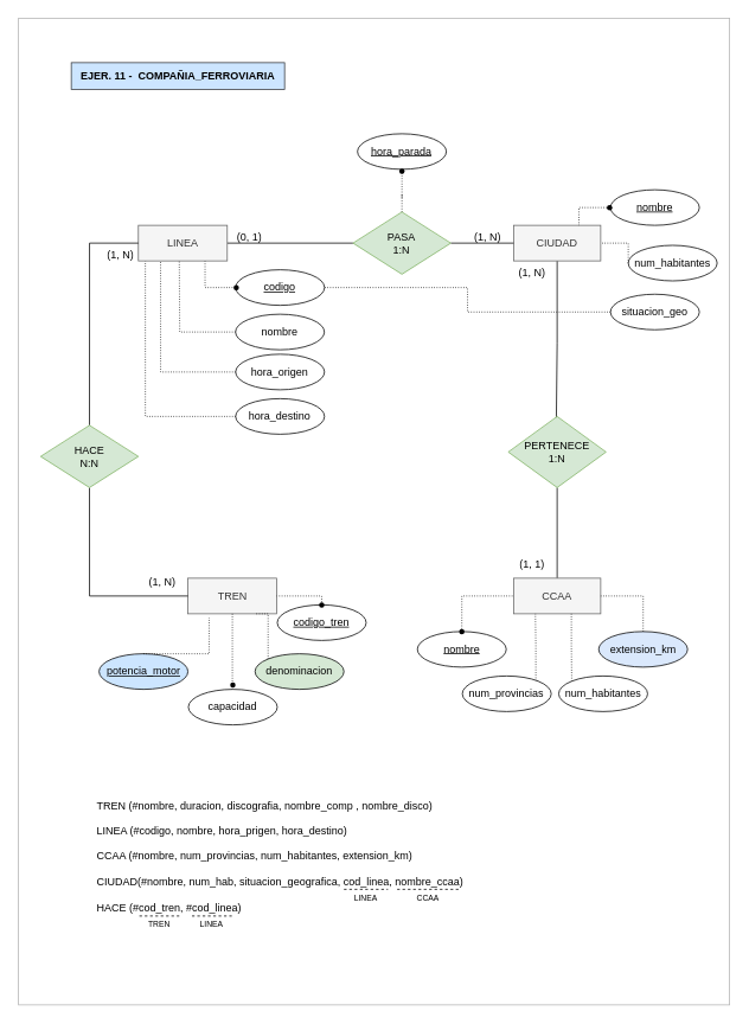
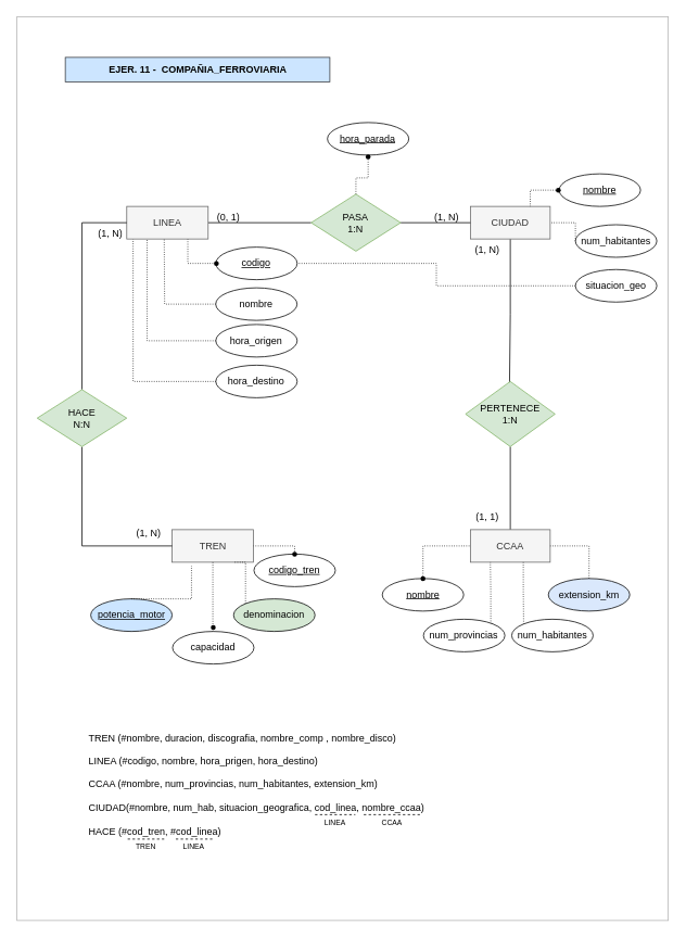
  <mxCell id="0" />
  <mxCell id="1" parent="0" />
  <mxCell id="2" value="" style="rounded=0;whiteSpace=wrap;html=1;fillColor=none;strokeColor=#B3B3B3;" parent="1" vertex="1"><mxGeometry x="20" y="20" width="800" height="1110" as="geometry" /></mxCell>
  <mxCell id="3" value="TREN" style="whiteSpace=wrap;html=1;align=center;fillColor=#f5f5f5;fontColor=#333333;strokeColor=#666666;" parent="1" vertex="1"><mxGeometry x="210.63" y="650" width="100" height="40" as="geometry" /></mxCell>
  <mxCell id="4" value="" style="edgeStyle=orthogonalEdgeStyle;rounded=0;orthogonalLoop=1;jettySize=auto;html=1;endArrow=none;endFill=0;" parent="1" source="5" edge="1"><mxGeometry relative="1" as="geometry"><mxPoint x="625" y="478" as="targetPoint" /></mxGeometry></mxCell>
  <mxCell id="5" value="CIUDAD" style="whiteSpace=wrap;html=1;align=center;fillColor=#f5f5f5;fontColor=#333333;strokeColor=#666666;" parent="1" vertex="1"><mxGeometry x="577" y="253" width="98" height="40" as="geometry" /></mxCell>
  <mxCell id="6" style="edgeStyle=orthogonalEdgeStyle;rounded=0;orthogonalLoop=1;jettySize=auto;html=1;exitX=1;exitY=0.5;exitDx=0;exitDy=0;entryX=0;entryY=0.5;entryDx=0;entryDy=0;endArrow=none;endFill=0;" parent="1" source="8" target="12" edge="1"><mxGeometry relative="1" as="geometry" /></mxCell>
  <mxCell id="7" style="edgeStyle=orthogonalEdgeStyle;rounded=0;orthogonalLoop=1;jettySize=auto;html=1;exitX=0.75;exitY=1;exitDx=0;exitDy=0;fontFamily=Helvetica;fontSize=14;fontColor=default;startSize=0;entryX=0;entryY=0.5;entryDx=0;entryDy=0;endArrow=none;endFill=0;dashed=1;dashPattern=1 2;" parent="1" source="8" target="37" edge="1"><mxGeometry relative="1" as="geometry"><mxPoint x="229.667" y="323" as="targetPoint" /></mxGeometry></mxCell>
  <mxCell id="8" value="LINEA" style="whiteSpace=wrap;html=1;align=center;fillColor=#f5f5f5;fontColor=#333333;strokeColor=#666666;" parent="1" vertex="1"><mxGeometry x="154.87" y="253" width="100" height="40" as="geometry" /></mxCell>
  <mxCell id="9" style="edgeStyle=orthogonalEdgeStyle;rounded=0;orthogonalLoop=1;jettySize=auto;html=1;exitX=0.5;exitY=0;exitDx=0;exitDy=0;entryX=0.5;entryY=0;entryDx=0;entryDy=0;" parent="1" edge="1"><mxGeometry relative="1" as="geometry"><mxPoint x="61" y="578" as="sourcePoint" /><mxPoint x="61" y="578" as="targetPoint" /></mxGeometry></mxCell>
  <mxCell id="10" style="edgeStyle=orthogonalEdgeStyle;rounded=0;orthogonalLoop=1;jettySize=auto;html=1;exitX=1;exitY=0.5;exitDx=0;exitDy=0;entryX=0;entryY=0.5;entryDx=0;entryDy=0;endArrow=none;endFill=0;" parent="1" source="12" target="5" edge="1"><mxGeometry relative="1" as="geometry" /></mxCell>
  <mxCell id="11" style="edgeStyle=orthogonalEdgeStyle;rounded=0;orthogonalLoop=1;jettySize=auto;html=1;exitX=0.5;exitY=0;exitDx=0;exitDy=0;dashed=1;dashPattern=1 2;endArrow=none;endFill=0;" parent="1" source="12" target="61" edge="1"><mxGeometry relative="1" as="geometry" /></mxCell>
- <mxCell id="12" value="&lt;font style=&quot;font-size: 12px;&quot;&gt;PASA&lt;br&gt;1:N&lt;/font&gt;" style="shape=rhombus;perimeter=rhombusPerimeter;whiteSpace=wrap;html=1;align=center;verticalAlign=middle;fillColor=#d5e8d4;strokeColor=#82b366;" parent="1" vertex="1"><mxGeometry x="396.37" y="238" width="110" height="70" as="geometry" /></mxCell>
+ <mxCell id="12" value="&lt;font style=&quot;font-size: 12px;&quot;&gt;PASA&lt;br&gt;1:N&lt;/font&gt;" style="shape=rhombus;perimeter=rhombusPerimeter;whiteSpace=wrap;html=1;align=center;verticalAlign=middle;fillColor=#d5e8d4;strokeColor=#82b366;" parent="1" vertex="1"><mxGeometry x="381.37" y="238" width="110" height="70" as="geometry" /></mxCell>
  <mxCell id="13" style="rounded=0;orthogonalLoop=1;jettySize=auto;html=1;exitX=0;exitY=0.5;exitDx=0;exitDy=0;strokeColor=none;endArrow=none;endFill=0;shadow=1;" parent="1" edge="1"><mxGeometry relative="1" as="geometry"><mxPoint x="206.13" y="675" as="targetPoint" /><mxPoint x="186.13" y="660" as="sourcePoint" /></mxGeometry></mxCell>
  <mxCell id="14" value="(0, 1)" style="text;strokeColor=none;fillColor=none;spacingLeft=4;spacingRight=4;overflow=hidden;rotatable=0;points=[[0,0.5],[1,0.5]];portConstraint=eastwest;fontSize=12;whiteSpace=wrap;html=1;" parent="1" vertex="1"><mxGeometry x="260" y="253" width="50" height="20" as="geometry" /></mxCell>
  <mxCell id="15" value="(1, N)" style="text;strokeColor=none;fillColor=none;spacingLeft=4;spacingRight=4;overflow=hidden;rotatable=0;points=[[0,0.5],[1,0.5]];portConstraint=eastwest;fontSize=12;whiteSpace=wrap;html=1;" parent="1" vertex="1"><mxGeometry x="527" y="253" width="50" height="30" as="geometry" /></mxCell>
- <mxCell id="16" value="EJER. 11 -&amp;nbsp; COMPAÑIA_FERROVIARIA" style="text;html=1;align=center;verticalAlign=middle;resizable=0;points=[];autosize=1;strokeColor=#36393d;fillColor=#cce5ff;fontStyle=1;fontSize=12;" parent="1" vertex="1"><mxGeometry x="79.37" y="70" width="240" height="30" as="geometry" /></mxCell>
+ <mxCell id="16" value="EJER. 11 -&amp;nbsp; COMPAÑIA_FERROVIARIA" style="text;html=1;align=center;verticalAlign=middle;resizable=0;points=[];autosize=1;strokeColor=#36393d;fillColor=#cce5ff;fontStyle=1;fontSize=12;" parent="1" vertex="1"><mxGeometry x="79.37" y="70" width="325" height="30" as="geometry" /></mxCell>
  <mxCell id="17" style="edgeStyle=orthogonalEdgeStyle;rounded=0;orthogonalLoop=1;jettySize=auto;html=1;exitX=0;exitY=0.5;exitDx=0;exitDy=0;entryX=1;entryY=0.5;entryDx=0;entryDy=0;endArrow=none;endFill=0;startArrow=none;startFill=0;strokeColor=none;" parent="1" edge="1"><mxGeometry relative="1" as="geometry"><mxPoint x="87" y="288" as="sourcePoint" /><mxPoint x="137" y="288" as="targetPoint" /></mxGeometry></mxCell>
  <mxCell id="18" style="edgeStyle=orthogonalEdgeStyle;rounded=0;orthogonalLoop=1;jettySize=auto;html=1;exitX=0;exitY=0.5;exitDx=0;exitDy=0;entryX=1;entryY=0.5;entryDx=0;entryDy=0;dashed=1;dashPattern=1 2;endArrow=none;endFill=0;" parent="1" source="19" target="5" edge="1"><mxGeometry relative="1" as="geometry"><Array as="points"><mxPoint x="706" y="273" /></Array></mxGeometry></mxCell>
  <mxCell id="19" value="num_habitantes" style="ellipse;whiteSpace=wrap;html=1;align=center;" parent="1" vertex="1"><mxGeometry x="706" y="275.5" width="100" height="40" as="geometry" /></mxCell>
  <mxCell id="20" style="edgeStyle=orthogonalEdgeStyle;rounded=0;orthogonalLoop=1;jettySize=auto;html=1;exitDx=0;exitDy=0;entryX=0.75;entryY=0;entryDx=0;entryDy=0;dashed=1;dashPattern=1 2;endArrow=none;endFill=0;" parent="1" source="48" target="5" edge="1"><mxGeometry relative="1" as="geometry" /></mxCell>
  <mxCell id="21" value="nombre" style="ellipse;whiteSpace=wrap;html=1;align=center;fontStyle=4;" parent="1" vertex="1"><mxGeometry x="686" y="213" width="100" height="40" as="geometry" /></mxCell>
  <mxCell id="22" style="edgeStyle=orthogonalEdgeStyle;rounded=0;orthogonalLoop=1;jettySize=auto;html=1;exitX=0;exitY=0.5;exitDx=0;exitDy=0;entryX=0.5;entryY=1;entryDx=0;entryDy=0;dashed=1;dashPattern=1 2;endArrow=none;endFill=0;" parent="1" source="23" edge="1"><mxGeometry relative="1" as="geometry"><mxPoint x="200.87" y="293" as="targetPoint" /></mxGeometry></mxCell>
  <mxCell id="23" value="nombre" style="ellipse;whiteSpace=wrap;html=1;align=center;" parent="1" vertex="1"><mxGeometry x="264.13" y="353" width="100" height="40" as="geometry" /></mxCell>
  <mxCell id="24" style="edgeStyle=orthogonalEdgeStyle;rounded=0;orthogonalLoop=1;jettySize=auto;html=1;exitX=0.5;exitY=0;exitDx=0;exitDy=0;endArrow=none;endFill=0;entryX=0;entryY=0.5;entryDx=0;entryDy=0;" parent="1" source="26" target="8" edge="1"><mxGeometry relative="1" as="geometry"><mxPoint x="620" y="233" as="targetPoint" /></mxGeometry></mxCell>
  <mxCell id="25" style="edgeStyle=orthogonalEdgeStyle;rounded=0;orthogonalLoop=1;jettySize=auto;html=1;exitX=0.5;exitY=1;exitDx=0;exitDy=0;entryX=0;entryY=0.5;entryDx=0;entryDy=0;endArrow=none;endFill=0;" parent="1" source="26" target="3" edge="1"><mxGeometry relative="1" as="geometry" /></mxCell>
  <mxCell id="26" value="HACE&lt;br&gt;N:N" style="rhombus;whiteSpace=wrap;html=1;fillColor=#d5e8d4;strokeColor=#82b366;" parent="1" vertex="1"><mxGeometry x="44.87" y="478" width="110" height="70" as="geometry" /></mxCell>
  <mxCell id="27" style="edgeStyle=orthogonalEdgeStyle;rounded=0;orthogonalLoop=1;jettySize=auto;html=1;exitDx=0;exitDy=0;entryX=0.5;entryY=0;entryDx=0;entryDy=0;endArrow=none;endFill=0;dashed=1;dashPattern=1 2;" parent="1" edge="1"><mxGeometry relative="1" as="geometry"><mxPoint x="165.63" y="720" as="sourcePoint" /><mxPoint x="165.63" y="720" as="targetPoint" /></mxGeometry></mxCell>
  <mxCell id="28" style="edgeStyle=orthogonalEdgeStyle;rounded=0;orthogonalLoop=1;jettySize=auto;html=1;exitX=0;exitY=0;exitDx=0;exitDy=0;entryX=0.75;entryY=1;entryDx=0;entryDy=0;dashed=1;dashPattern=1 2;endArrow=none;endFill=0;" parent="1" source="29" target="3" edge="1"><mxGeometry relative="1" as="geometry"><Array as="points"><mxPoint x="300.63" y="690" /></Array></mxGeometry></mxCell>
  <mxCell id="29" value="denominacion" style="ellipse;whiteSpace=wrap;html=1;align=center;fillColor=#d5e8d4;" parent="1" vertex="1"><mxGeometry x="286.13" y="735" width="100" height="40" as="geometry" /></mxCell>
  <mxCell id="30" style="edgeStyle=orthogonalEdgeStyle;rounded=0;orthogonalLoop=1;jettySize=auto;html=1;exitX=0.5;exitY=0;exitDx=0;exitDy=0;entryX=0.5;entryY=1;entryDx=0;entryDy=0;dashed=1;dashPattern=1 2;endArrow=none;endFill=0;" parent="1" source="31" target="3" edge="1"><mxGeometry relative="1" as="geometry"><Array as="points"><mxPoint x="260.63" y="690" /></Array></mxGeometry></mxCell>
  <mxCell id="31" value="capacidad" style="ellipse;whiteSpace=wrap;html=1;align=center;fontStyle=0" parent="1" vertex="1"><mxGeometry x="211.13" y="775" width="100" height="40" as="geometry" /></mxCell>
  <mxCell id="32" style="edgeStyle=orthogonalEdgeStyle;rounded=0;orthogonalLoop=1;jettySize=auto;html=1;exitDx=0;exitDy=0;entryX=1;entryY=0.5;entryDx=0;entryDy=0;dashed=1;dashPattern=1 2;endArrow=none;endFill=0;" parent="1" source="36" target="3" edge="1"><mxGeometry relative="1" as="geometry"><Array as="points"><mxPoint x="360.63" y="670" /></Array></mxGeometry></mxCell>
  <mxCell id="33" value="codigo_tren" style="ellipse;whiteSpace=wrap;html=1;align=center;fontStyle=4" parent="1" vertex="1"><mxGeometry x="311.13" y="680" width="100" height="40" as="geometry" /></mxCell>
  <mxCell id="34" value="(1, N)" style="text;strokeColor=none;fillColor=none;spacingLeft=4;spacingRight=4;overflow=hidden;rotatable=0;points=[[0,0.5],[1,0.5]];portConstraint=eastwest;fontSize=12;whiteSpace=wrap;html=1;" parent="1" vertex="1"><mxGeometry x="161.13" y="640" width="50" height="30" as="geometry" /></mxCell>
  <mxCell id="35" value="" style="edgeStyle=orthogonalEdgeStyle;rounded=0;orthogonalLoop=1;jettySize=auto;html=1;exitX=0.5;exitY=0;exitDx=0;exitDy=0;entryDx=0;entryDy=0;dashed=1;dashPattern=1 2;endArrow=none;endFill=0;" parent="1" source="33" target="36" edge="1"><mxGeometry relative="1" as="geometry"><mxPoint x="361.13" y="680" as="sourcePoint" /><mxPoint x="316.13" y="630" as="targetPoint" /></mxGeometry></mxCell>
  <mxCell id="36" value="" style="shape=waypoint;sketch=0;fillStyle=solid;size=6;pointerEvents=1;points=[];fillColor=none;resizable=0;rotatable=0;perimeter=centerPerimeter;snapToPoint=1;" parent="1" vertex="1"><mxGeometry x="351.13" y="670" width="20" height="20" as="geometry" /></mxCell>
  <mxCell id="37" value="codigo" style="ellipse;whiteSpace=wrap;html=1;align=center;fontStyle=4;" parent="1" vertex="1"><mxGeometry x="264.25" y="303" width="100" height="40" as="geometry" /></mxCell>
  <mxCell id="38" value="(1, N)" style="text;strokeColor=none;fillColor=none;spacingLeft=4;spacingRight=4;overflow=hidden;rotatable=0;points=[[0,0.5],[1,0.5]];portConstraint=eastwest;fontSize=12;whiteSpace=wrap;html=1;" parent="1" vertex="1"><mxGeometry x="113.5" y="273" width="50" height="20" as="geometry" /></mxCell>
  <mxCell id="39" value="" style="shape=waypoint;sketch=0;fillStyle=solid;size=6;pointerEvents=1;points=[];fillColor=none;resizable=0;rotatable=0;perimeter=centerPerimeter;snapToPoint=1;" parent="1" vertex="1"><mxGeometry x="255" y="313" width="20" height="20" as="geometry" /></mxCell>
  <mxCell id="40" value="" style="shape=waypoint;sketch=0;fillStyle=solid;size=6;pointerEvents=1;points=[];fillColor=none;resizable=0;rotatable=0;perimeter=centerPerimeter;snapToPoint=1;" parent="1" vertex="1"><mxGeometry x="251.13" y="760" width="20" height="20" as="geometry" /></mxCell>
  <mxCell id="41" style="edgeStyle=orthogonalEdgeStyle;rounded=0;orthogonalLoop=1;jettySize=auto;html=1;exitX=0.5;exitY=0;exitDx=0;exitDy=0;entryX=0.5;entryY=1;entryDx=0;entryDy=0;endArrow=none;endFill=0;" parent="1" source="42" target="43" edge="1"><mxGeometry relative="1" as="geometry" /></mxCell>
  <mxCell id="42" value="CCAA" style="whiteSpace=wrap;html=1;align=center;fillColor=#f5f5f5;fontColor=#333333;strokeColor=#666666;" parent="1" vertex="1"><mxGeometry x="577" y="650" width="98" height="40" as="geometry" /></mxCell>
  <mxCell id="43" value="PERTENECE&lt;br&gt;1:N" style="shape=rhombus;perimeter=rhombusPerimeter;whiteSpace=wrap;html=1;align=center;fillColor=#d5e8d4;strokeColor=#82b366;" parent="1" vertex="1"><mxGeometry x="571" y="468" width="110" height="80" as="geometry" /></mxCell>
  <mxCell id="44" value="(1, 1)" style="text;strokeColor=none;fillColor=none;spacingLeft=4;spacingRight=4;overflow=hidden;rotatable=0;points=[[0,0.5],[1,0.5]];portConstraint=eastwest;fontSize=12;whiteSpace=wrap;html=1;" parent="1" vertex="1"><mxGeometry x="577.76" y="620" width="50" height="30" as="geometry" /></mxCell>
  <mxCell id="45" style="edgeStyle=orthogonalEdgeStyle;rounded=0;orthogonalLoop=1;jettySize=auto;html=1;exitX=0;exitY=0.5;exitDx=0;exitDy=0;dashed=1;dashPattern=1 2;endArrow=none;endFill=0;" parent="1" source="46" target="37" edge="1"><mxGeometry relative="1" as="geometry" /></mxCell>
- <mxCell id="46" value="situacion_geo" style="ellipse;whiteSpace=wrap;html=1;align=center;" parent="1" vertex="1"><mxGeometry x="686" y="330.5" width="100" height="40" as="geometry" /></mxCell>
+ <mxCell id="46" value="situacion_geo" style="ellipse;whiteSpace=wrap;html=1;align=center;" parent="1" vertex="1"><mxGeometry x="706" y="330.5" width="100" height="40" as="geometry" /></mxCell>
  <mxCell id="47" value="" style="edgeStyle=orthogonalEdgeStyle;rounded=0;orthogonalLoop=1;jettySize=auto;html=1;exitX=0;exitY=0.5;exitDx=0;exitDy=0;entryDx=0;entryDy=0;dashed=1;dashPattern=1 2;endArrow=none;endFill=0;" parent="1" source="21" target="48" edge="1"><mxGeometry relative="1" as="geometry"><mxPoint x="686" y="233" as="sourcePoint" /><mxPoint x="651" y="253" as="targetPoint" /></mxGeometry></mxCell>
  <mxCell id="48" value="" style="shape=waypoint;sketch=0;fillStyle=solid;size=6;pointerEvents=1;points=[];fillColor=none;resizable=0;rotatable=0;perimeter=centerPerimeter;snapToPoint=1;" parent="1" vertex="1"><mxGeometry x="675" y="223" width="20" height="20" as="geometry" /></mxCell>
  <mxCell id="49" value="(1, N)" style="text;strokeColor=none;fillColor=none;spacingLeft=4;spacingRight=4;overflow=hidden;rotatable=0;points=[[0,0.5],[1,0.5]];portConstraint=eastwest;fontSize=12;whiteSpace=wrap;html=1;" parent="1" vertex="1"><mxGeometry x="577" y="293" width="50" height="30" as="geometry" /></mxCell>
  <mxCell id="50" style="edgeStyle=orthogonalEdgeStyle;rounded=0;orthogonalLoop=1;jettySize=auto;html=1;exitX=0.5;exitY=0;exitDx=0;exitDy=0;entryX=0;entryY=0.5;entryDx=0;entryDy=0;dashed=1;dashPattern=1 2;endArrow=none;endFill=0;" parent="1" source="51" target="42" edge="1"><mxGeometry relative="1" as="geometry" /></mxCell>
  <mxCell id="51" value="nombre" style="ellipse;whiteSpace=wrap;html=1;align=center;fontStyle=4;" parent="1" vertex="1"><mxGeometry x="468.76" y="710" width="100" height="40" as="geometry" /></mxCell>
  <mxCell id="52" value="" style="shape=waypoint;sketch=0;fillStyle=solid;size=6;pointerEvents=1;points=[];fillColor=none;resizable=0;rotatable=0;perimeter=centerPerimeter;snapToPoint=1;" parent="1" vertex="1"><mxGeometry x="508.76" y="700" width="20" height="20" as="geometry" /></mxCell>
  <mxCell id="53" style="edgeStyle=orthogonalEdgeStyle;rounded=0;orthogonalLoop=1;jettySize=auto;html=1;exitX=1;exitY=0;exitDx=0;exitDy=0;entryX=0.25;entryY=1;entryDx=0;entryDy=0;dashed=1;dashPattern=1 2;endArrow=none;endFill=0;" parent="1" source="54" target="42" edge="1"><mxGeometry relative="1" as="geometry"><Array as="points"><mxPoint x="602" y="766" /><mxPoint x="602" y="725" /></Array></mxGeometry></mxCell>
  <mxCell id="54" value="num_provincias" style="ellipse;whiteSpace=wrap;html=1;align=center;" parent="1" vertex="1"><mxGeometry x="519.34" y="760" width="100" height="40" as="geometry" /></mxCell>
  <mxCell id="55" style="edgeStyle=orthogonalEdgeStyle;rounded=0;orthogonalLoop=1;jettySize=auto;html=1;exitX=0;exitY=0;exitDx=0;exitDy=0;dashed=1;dashPattern=1 2;endArrow=none;endFill=0;" parent="1" source="56" edge="1"><mxGeometry relative="1" as="geometry"><mxPoint x="642" y="690" as="targetPoint" /><Array as="points"><mxPoint x="642" y="725" /><mxPoint x="642" y="691" /><mxPoint x="626" y="691" /></Array></mxGeometry></mxCell>
  <mxCell id="56" value="num_habitantes" style="ellipse;whiteSpace=wrap;html=1;align=center;" parent="1" vertex="1"><mxGeometry x="627.76" y="760" width="100" height="40" as="geometry" /></mxCell>
  <mxCell id="57" style="edgeStyle=orthogonalEdgeStyle;rounded=0;orthogonalLoop=1;jettySize=auto;html=1;exitX=0.5;exitY=0;exitDx=0;exitDy=0;entryX=1;entryY=0.5;entryDx=0;entryDy=0;dashed=1;dashPattern=1 2;endArrow=none;endFill=0;" parent="1" source="58" target="42" edge="1"><mxGeometry relative="1" as="geometry" /></mxCell>
  <mxCell id="58" value="extension_km" style="ellipse;whiteSpace=wrap;html=1;align=center;fillColor=#dae8fc;" parent="1" vertex="1"><mxGeometry x="672.76" y="710" width="100" height="40" as="geometry" /></mxCell>
  <mxCell id="59" style="edgeStyle=orthogonalEdgeStyle;rounded=0;orthogonalLoop=1;jettySize=auto;html=1;exitX=0.5;exitY=1;exitDx=0;exitDy=0;dashed=1;dashPattern=1 2;endArrow=none;endFill=0;" parent="1" source="60" target="61" edge="1"><mxGeometry relative="1" as="geometry" /></mxCell>
  <mxCell id="60" value="hora_parada" style="ellipse;whiteSpace=wrap;html=1;align=center;fontStyle=4;" parent="1" vertex="1"><mxGeometry x="401.37" y="150" width="100" height="40" as="geometry" /></mxCell>
  <mxCell id="61" value="" style="shape=waypoint;sketch=0;fillStyle=solid;size=6;pointerEvents=1;points=[];fillColor=none;resizable=0;rotatable=0;perimeter=centerPerimeter;snapToPoint=1;" parent="1" vertex="1"><mxGeometry x="441.37" y="182" width="20" height="20" as="geometry" /></mxCell>
  <mxCell id="62" style="edgeStyle=orthogonalEdgeStyle;rounded=0;orthogonalLoop=1;jettySize=auto;html=1;exitX=0;exitY=0.5;exitDx=0;exitDy=0;entryX=0.25;entryY=1;entryDx=0;entryDy=0;dashed=1;dashPattern=1 2;endArrow=none;endFill=0;" parent="1" source="63" target="8" edge="1"><mxGeometry relative="1" as="geometry" /></mxCell>
  <mxCell id="63" value="hora_origen" style="ellipse;whiteSpace=wrap;html=1;align=center;" parent="1" vertex="1"><mxGeometry x="264.25" y="398" width="100" height="40" as="geometry" /></mxCell>
  <mxCell id="64" value="hora_destino" style="ellipse;whiteSpace=wrap;html=1;align=center;" parent="1" vertex="1"><mxGeometry x="264.25" y="448" width="100" height="40" as="geometry" /></mxCell>
  <mxCell id="65" style="edgeStyle=orthogonalEdgeStyle;rounded=0;orthogonalLoop=1;jettySize=auto;html=1;exitX=0;exitY=0.5;exitDx=0;exitDy=0;entryX=0.078;entryY=1.007;entryDx=0;entryDy=0;entryPerimeter=0;dashed=1;dashPattern=1 2;endArrow=none;endFill=0;" parent="1" source="64" target="8" edge="1"><mxGeometry relative="1" as="geometry" /></mxCell>
  <mxCell id="66" value="potencia_motor" style="ellipse;whiteSpace=wrap;html=1;align=center;fontStyle=4;fillColor=#cce5ff;" parent="1" vertex="1"><mxGeometry x="110.63" y="735" width="100" height="40" as="geometry" /></mxCell>
  <mxCell id="67" style="edgeStyle=orthogonalEdgeStyle;rounded=0;orthogonalLoop=1;jettySize=auto;html=1;exitX=0.5;exitY=0;exitDx=0;exitDy=0;entryX=0.238;entryY=1.104;entryDx=0;entryDy=0;entryPerimeter=0;dashed=1;dashPattern=1 2;endArrow=none;endFill=0;" parent="1" source="66" target="3" edge="1"><mxGeometry relative="1" as="geometry"><Array as="points"><mxPoint x="234.76" y="735" /></Array></mxGeometry></mxCell>
  <mxCell id="68" value="" style="group" parent="1" vertex="1" connectable="0"><mxGeometry x="94.25" y="880" width="440" height="170" as="geometry" /></mxCell>
  <mxCell id="69" value="&lt;div style=&quot;text-align: justify;&quot;&gt;&lt;span style=&quot;background-color: initial;&quot;&gt;TREN (#nombre, duracion, discografia, nombre_comp , nombre_disco)&lt;/span&gt;&lt;/div&gt;&lt;div style=&quot;text-align: justify;&quot;&gt;&lt;br&gt;&lt;/div&gt;&lt;div style=&quot;text-align: justify;&quot;&gt;LINEA (#codigo, nombre, hora_prigen, hora_destino)&lt;/div&gt;&lt;div style=&quot;text-align: justify;&quot;&gt;&lt;br&gt;&lt;/div&gt;&lt;div style=&quot;text-align: justify;&quot;&gt;CCAA (#nombre, num_provincias, num_habitantes, extension_km)&lt;/div&gt;&lt;div style=&quot;text-align: justify;&quot;&gt;&lt;br&gt;&lt;/div&gt;&lt;div style=&quot;text-align: justify;&quot;&gt;CIUDAD(#nombre, num_hab, situacion_geografica, cod_linea, nombre_ccaa)&lt;/div&gt;&lt;div style=&quot;text-align: justify;&quot;&gt;&lt;br&gt;&lt;/div&gt;&lt;div style=&quot;text-align: justify;&quot;&gt;HACE (#cod_tren, #cod_linea)&lt;/div&gt;" style="text;html=1;align=center;verticalAlign=middle;resizable=1;points=[];autosize=1;strokeColor=none;fillColor=none;movable=1;rotatable=1;deletable=1;editable=1;locked=0;connectable=1;container=0;" parent="68" vertex="1"><mxGeometry width="440" height="165" as="geometry" /></mxCell>
  <mxCell id="70" value="LINEA" style="text;html=1;strokeColor=none;fillColor=none;align=center;verticalAlign=middle;whiteSpace=wrap;rounded=0;fontSize=9;container=0;" parent="68" vertex="1"><mxGeometry x="291.88" y="120" width="49.5" height="20" as="geometry" /></mxCell>
  <mxCell id="71" value="" style="endArrow=none;dashed=1;html=1;rounded=0;exitX=0;exitY=0;exitDx=0;exitDy=0;entryX=1;entryY=0;entryDx=0;entryDy=0;" parent="68" source="70" target="70" edge="1"><mxGeometry width="50" height="50" relative="1" as="geometry"><mxPoint x="278.93" y="131" as="sourcePoint" /><mxPoint x="356.83" y="130" as="targetPoint" /></mxGeometry></mxCell>
  <mxCell id="72" value="CCAA" style="text;html=1;strokeColor=none;fillColor=none;align=center;verticalAlign=middle;whiteSpace=wrap;rounded=0;fontSize=9;container=0;" parent="68" vertex="1"><mxGeometry x="351.75" y="120" width="70" height="20" as="geometry" /></mxCell>
  <mxCell id="73" value="" style="endArrow=none;dashed=1;html=1;rounded=0;exitX=0;exitY=0;exitDx=0;exitDy=0;entryX=1;entryY=0;entryDx=0;entryDy=0;" parent="68" source="72" target="72" edge="1"><mxGeometry width="50" height="50" relative="1" as="geometry"><mxPoint x="349.17" y="120" as="sourcePoint" /><mxPoint x="427.07" y="119" as="targetPoint" /></mxGeometry></mxCell>
  <mxCell id="74" value="TREN" style="text;html=1;strokeColor=none;fillColor=none;align=center;verticalAlign=middle;whiteSpace=wrap;rounded=0;fontSize=9;container=0;" parent="68" vertex="1"><mxGeometry x="61.75" y="150" width="44.87" height="20" as="geometry" /></mxCell>
  <mxCell id="75" value="" style="endArrow=none;dashed=1;html=1;rounded=0;exitX=0;exitY=0;exitDx=0;exitDy=0;entryX=1;entryY=0;entryDx=0;entryDy=0;" parent="68" source="74" target="74" edge="1"><mxGeometry width="50" height="50" relative="1" as="geometry"><mxPoint x="44.3" y="150" as="sourcePoint" /><mxPoint x="122.2" y="149" as="targetPoint" /></mxGeometry></mxCell>
  <mxCell id="76" value="LINEA" style="text;html=1;strokeColor=none;fillColor=none;align=center;verticalAlign=middle;whiteSpace=wrap;rounded=0;fontSize=9;container=0;" parent="68" vertex="1"><mxGeometry x="120.88" y="150" width="44.87" height="20" as="geometry" /></mxCell>
  <mxCell id="77" value="" style="endArrow=none;dashed=1;html=1;rounded=0;exitX=0;exitY=0;exitDx=0;exitDy=0;entryX=1;entryY=0;entryDx=0;entryDy=0;" parent="68" source="76" target="76" edge="1"><mxGeometry width="50" height="50" relative="1" as="geometry"><mxPoint x="103.43" y="150" as="sourcePoint" /><mxPoint x="181.33" y="149" as="targetPoint" /></mxGeometry></mxCell>
